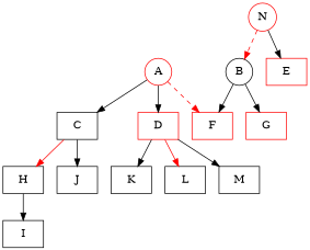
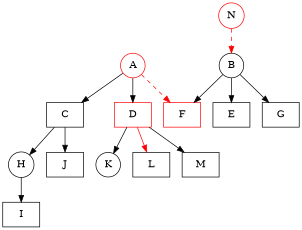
  digraph {
    node [shape=box]
    A [color=red shape=circle]
    B [color=black shape=circle]
    N [color=red shape=circle]
    C
    D [color=red]
    F [color=red]
-   E [color=red]
-   G [color=red]
-   H
+   E
+   G
+   H [shape=circle]
    J
-   K
+   K [shape=circle]
    L
    M
    I
    subgraph sub_1 {
      A
      B
      N
    }
    A -> C
    A -> D
    A -> F [color=red style=dashed]
    B -> F
-   N -> E
+   B -> E
    B -> G
    N -> B [color=red style=dashed]
-   C -> H [color=red]
+   C -> H
    C -> J
    D -> K
    D -> L [color=red]
    D -> M
    H -> I
  }
